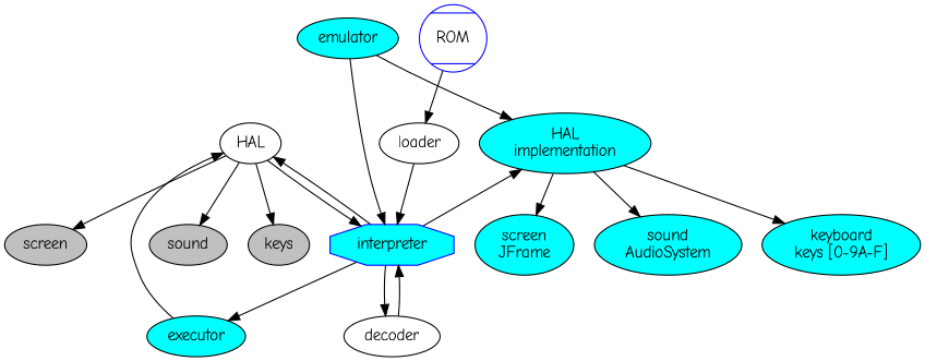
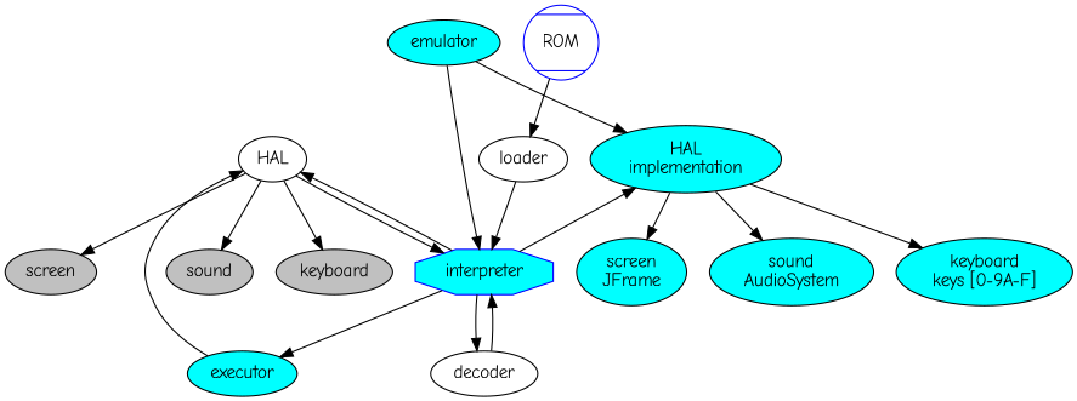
  digraph {
    fontname="Comic Neue"
    node [fillcolor=cyan fontname="Comic Neue" style=filled]
    edge [fontname="Comic Neue"]
    screen [fillcolor=grey]
    sound [fillcolor=grey]
-   keyboard [fillcolor=grey label=keys]
+   keyboard [fillcolor=grey]
    interpreter [color=blue shape=octagon]
    n5 [label="HAL\nimplementation"]
    executor
    n7 [label="screen\nJFrame"]
    n8 [label="sound\nAudioSystem"]
    n9 [label="keyboard\nkeys [0-9A-F]"]
    emulator
    HAL [fillcolor="" style=""]
    decoder [fillcolor="" style=""]
    ROM [color=blue shape=Mcircle fillcolor="" style=""]
    loader [fillcolor="" style=""]
    subgraph sub_1 {
      screen
      sound
      keyboard
    }
    subgraph sub_2 {
      interpreter
      n5
      executor
      n7
      n8
      n9
      emulator
    }
    subgraph sub_3 {
      rank=same
      n5
      HAL
    }
    interpreter -> n5
    interpreter -> executor
    interpreter -> HAL
    interpreter -> decoder
    n5 -> n7
    n5 -> n8
    n5 -> n9
    executor -> HAL
    emulator -> interpreter
    emulator -> n5
    HAL -> screen
    HAL -> sound
    HAL -> keyboard
    HAL -> interpreter
    decoder -> interpreter
    ROM -> loader
    loader -> interpreter
  }
